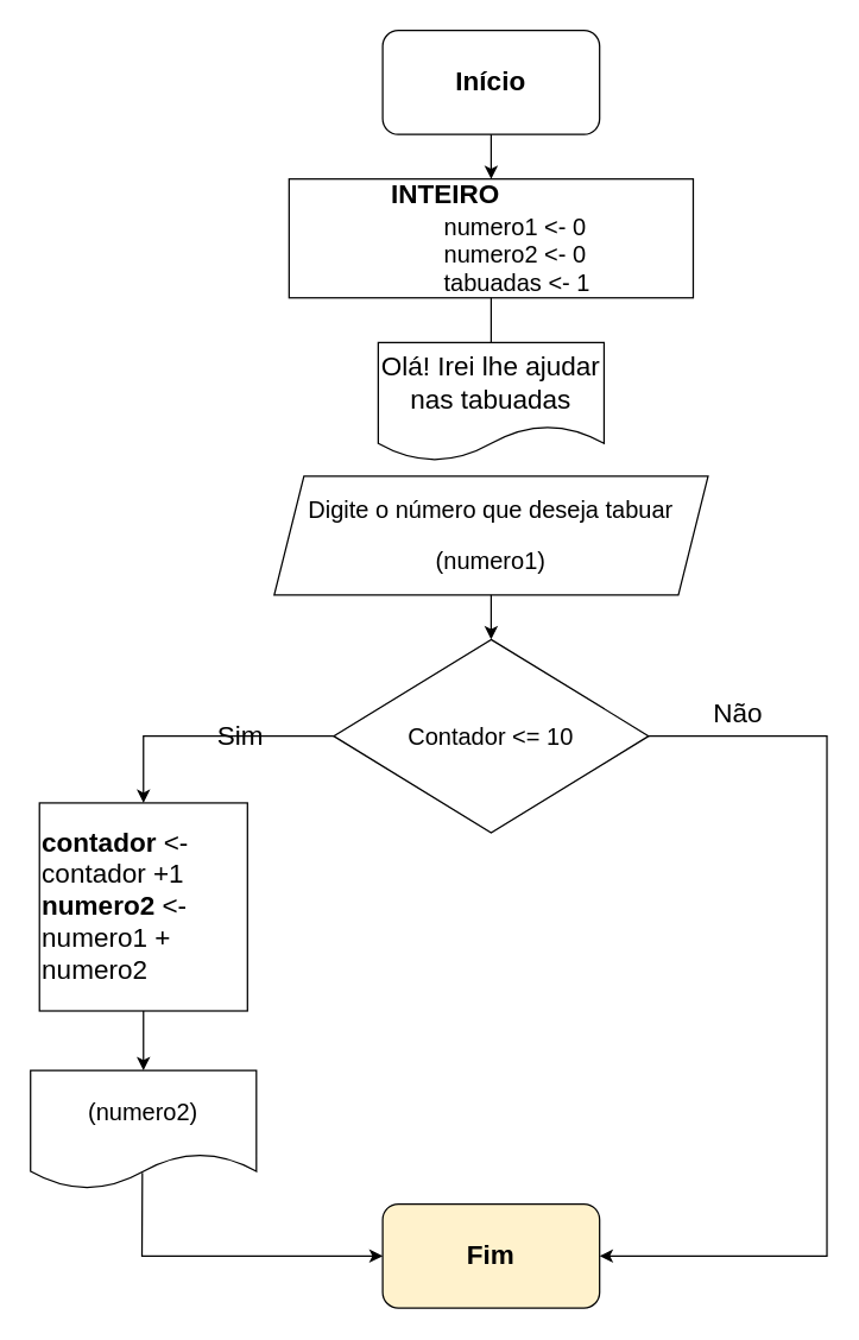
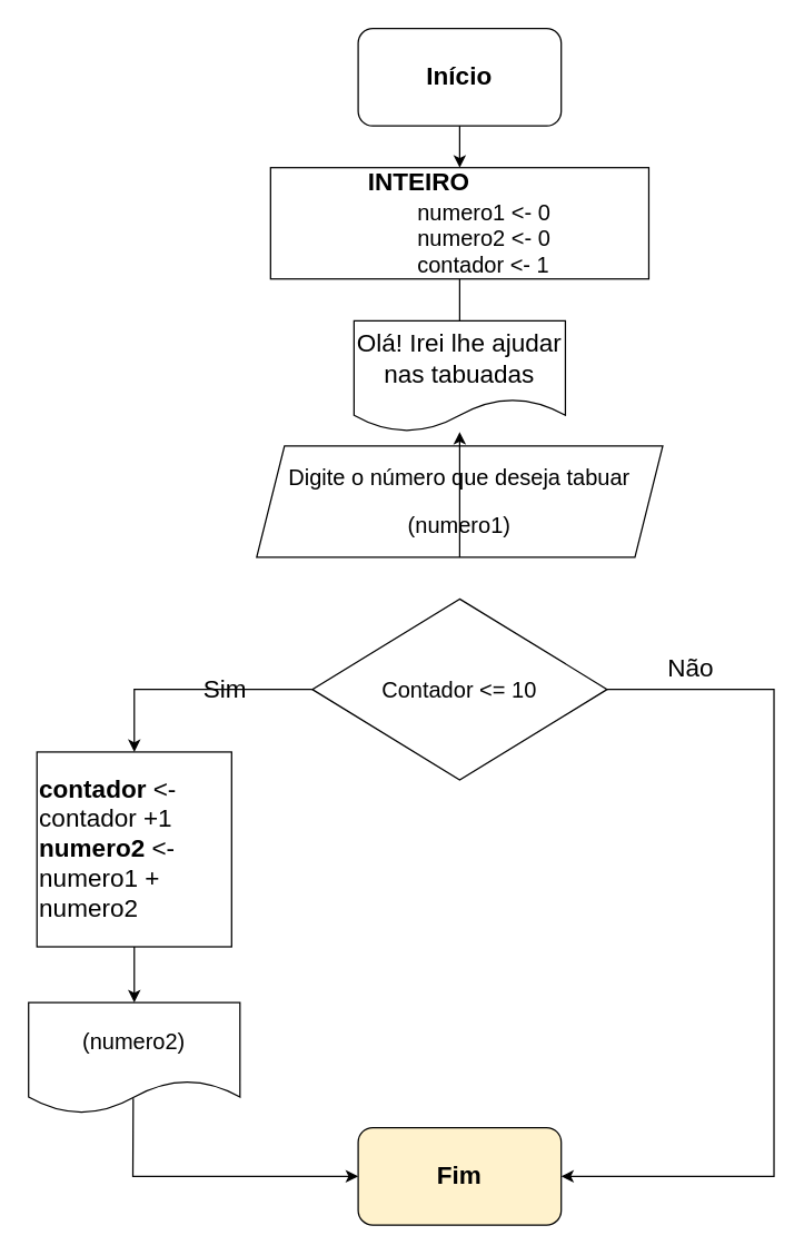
  <mxCell id="0" />
  <mxCell id="1" parent="0" />
  <mxCell id="2" value="&lt;font style=&quot;font-size: 18px;&quot;&gt;&lt;b&gt;Início&lt;/b&gt;&lt;/font&gt;" style="rounded=1;whiteSpace=wrap;html=1;" vertex="1" parent="1"><mxGeometry x="257" y="20" width="146" height="70" as="geometry" /></mxCell>
  <mxCell id="3" value="&lt;b&gt;&lt;font style=&quot;font-size: 18px;&quot;&gt;Fim&lt;/font&gt;&lt;/b&gt;" style="rounded=1;whiteSpace=wrap;html=1;fillColor=#fff2cc;" vertex="1" parent="1"><mxGeometry x="257" y="810" width="146" height="70" as="geometry" /></mxCell>
- <mxCell id="4" value="&lt;div align=&quot;left&quot;&gt;&lt;font style=&quot;font-size: 18px;&quot;&gt;&lt;b&gt;INTEIRO&lt;/b&gt;&lt;/font&gt;&lt;/div&gt;&lt;div align=&quot;left&quot;&gt;&lt;font size=&quot;3&quot;&gt;&lt;b&gt;&lt;span style=&quot;white-space: pre;&quot;&gt;&#09;&lt;/span&gt;&lt;/b&gt;numero1 &amp;lt;- 0&lt;br&gt;&lt;span style=&quot;white-space: pre;&quot;&gt;&#09;&lt;/span&gt;numero2 &amp;lt;- 0&lt;br&gt;&lt;span style=&quot;white-space: pre;&quot;&gt;&#09;&lt;/span&gt;tabuadas &amp;lt;- 1&lt;b&gt;&lt;br&gt;&lt;/b&gt;&lt;/font&gt;&lt;/div&gt;" style="rounded=0;whiteSpace=wrap;html=1;" vertex="1" parent="1"><mxGeometry x="194" y="120" width="272" height="80" as="geometry" /></mxCell>
+ <mxCell id="4" value="&lt;div align=&quot;left&quot;&gt;&lt;font style=&quot;font-size: 18px;&quot;&gt;&lt;b&gt;INTEIRO&lt;/b&gt;&lt;/font&gt;&lt;/div&gt;&lt;div align=&quot;left&quot;&gt;&lt;font size=&quot;3&quot;&gt;&lt;b&gt;&lt;span style=&quot;white-space: pre;&quot;&gt;&#09;&lt;/span&gt;&lt;/b&gt;numero1 &amp;lt;- 0&lt;br&gt;&lt;span style=&quot;white-space: pre;&quot;&gt;&#09;&lt;/span&gt;numero2 &amp;lt;- 0&lt;br&gt;&lt;span style=&quot;white-space: pre;&quot;&gt;&#09;&lt;/span&gt;contador &amp;lt;- 1&lt;b&gt;&lt;br&gt;&lt;/b&gt;&lt;/font&gt;&lt;/div&gt;" style="rounded=0;whiteSpace=wrap;html=1;" vertex="1" parent="1"><mxGeometry x="194" y="120" width="272" height="80" as="geometry" /></mxCell>
  <mxCell id="5" value="" style="endArrow=classic;html=1;rounded=0;exitX=0.5;exitY=1;exitDx=0;exitDy=0;entryX=0.5;entryY=0;entryDx=0;entryDy=0;" edge="1" parent="1" source="2" target="4"><mxGeometry width="50" height="50" relative="1" as="geometry"><mxPoint x="376" y="170" as="sourcePoint" /><mxPoint x="426" y="120" as="targetPoint" /></mxGeometry></mxCell>
  <mxCell id="6" value="&lt;font style=&quot;font-size: 18px;&quot;&gt;Olá! Irei lhe ajudar nas tabuadas&lt;/font&gt;" style="shape=document;whiteSpace=wrap;html=1;boundedLbl=1;" vertex="1" parent="1"><mxGeometry x="254" y="230" width="152" height="80" as="geometry" /></mxCell>
  <mxCell id="7" value="" style="endArrow=none;html=1;rounded=0;entryX=0.5;entryY=0;entryDx=0;entryDy=0;exitX=0.5;exitY=1;exitDx=0;exitDy=0;" edge="1" parent="1" source="4" target="6"><mxGeometry width="50" height="50" relative="1" as="geometry"><mxPoint x="330" y="210" as="sourcePoint" /><mxPoint x="329" y="230" as="targetPoint" /></mxGeometry></mxCell>
  <mxCell id="8" value="&lt;div&gt;&lt;font size=&quot;3&quot;&gt;Digite o número que deseja tabuar&lt;/font&gt;&lt;/div&gt;&lt;br&gt;&lt;font size=&quot;3&quot;&gt;(numero1)&lt;/font&gt;" style="shape=parallelogram;perimeter=parallelogramPerimeter;whiteSpace=wrap;html=1;fixedSize=1;" vertex="1" parent="1"><mxGeometry x="184" y="320" width="292" height="80" as="geometry" /></mxCell>
  <mxCell id="9" value="&lt;font size=&quot;3&quot;&gt;Contador &amp;lt;= 10&lt;br&gt;&lt;/font&gt;" style="rhombus;whiteSpace=wrap;html=1;" vertex="1" parent="1"><mxGeometry x="224" y="430" width="212" height="130" as="geometry" /></mxCell>
- <mxCell id="10" value="" style="endArrow=classic;html=1;rounded=0;entryX=0.5;entryY=0;entryDx=0;entryDy=0;exitX=0.5;exitY=1;exitDx=0;exitDy=0;" edge="1" parent="1" source="8" target="9"><mxGeometry width="50" height="50" relative="1" as="geometry"><mxPoint x="326" y="450" as="sourcePoint" /><mxPoint x="376" y="400" as="targetPoint" /></mxGeometry></mxCell>
+ <mxCell id="10" value="" style="endArrow=classic;html=1;rounded=0;exitX=0.5;exitY=1;exitDx=0;exitDy=0;" edge="1" parent="1" source="8" target="6"><mxGeometry width="50" height="50" relative="1" as="geometry"><mxPoint x="326" y="450" as="sourcePoint" /><mxPoint x="376" y="400" as="targetPoint" /></mxGeometry></mxCell>
  <mxCell id="11" value="" style="endArrow=classic;html=1;rounded=0;exitX=0;exitY=0.5;exitDx=0;exitDy=0;entryX=0.5;entryY=0;entryDx=0;entryDy=0;" edge="1" parent="1" source="9" target="15"><mxGeometry width="50" height="50" relative="1" as="geometry"><mxPoint x="226" y="560" as="sourcePoint" /><mxPoint x="96" y="610" as="targetPoint" /><Array as="points"><mxPoint x="96" y="495" /></Array></mxGeometry></mxCell>
  <mxCell id="12" value="&lt;font style=&quot;font-size: 18px;&quot;&gt;Sim&lt;/font&gt;" style="text;html=1;align=center;verticalAlign=middle;resizable=0;points=[];autosize=1;strokeColor=none;fillColor=none;" vertex="1" parent="1"><mxGeometry x="136" y="475" width="50" height="40" as="geometry" /></mxCell>
  <mxCell id="13" value="" style="endArrow=classic;html=1;rounded=0;exitX=1;exitY=0.5;exitDx=0;exitDy=0;entryX=1;entryY=0.5;entryDx=0;entryDy=0;" edge="1" parent="1" source="9" target="3"><mxGeometry width="50" height="50" relative="1" as="geometry"><mxPoint x="436" y="560" as="sourcePoint" /><mxPoint x="406" y="820" as="targetPoint" /><Array as="points"><mxPoint x="556" y="495" /><mxPoint x="556" y="845" /></Array></mxGeometry></mxCell>
  <mxCell id="14" value="&lt;font style=&quot;font-size: 18px;&quot;&gt;Não&lt;/font&gt;" style="text;html=1;align=center;verticalAlign=middle;resizable=0;points=[];autosize=1;strokeColor=none;fillColor=none;" vertex="1" parent="1"><mxGeometry x="466" y="460" width="60" height="40" as="geometry" /></mxCell>
  <mxCell id="15" value="&lt;div align=&quot;left&quot;&gt;&lt;font style=&quot;font-size: 18px;&quot;&gt;&lt;b&gt;contador&lt;/b&gt; &amp;lt;- contador +1&lt;/font&gt;&lt;/div&gt;&lt;div align=&quot;left&quot;&gt;&lt;font style=&quot;font-size: 18px;&quot;&gt;&lt;b&gt;numero2&lt;/b&gt; &amp;lt;- numero1 + numero2&lt;br&gt;&lt;/font&gt;&lt;/div&gt;" style="whiteSpace=wrap;html=1;aspect=fixed;align=left;" vertex="1" parent="1"><mxGeometry x="26" y="540" width="140" height="140" as="geometry" /></mxCell>
  <mxCell id="16" value="&lt;font size=&quot;3&quot;&gt;(numero2)&lt;/font&gt;" style="shape=document;whiteSpace=wrap;html=1;boundedLbl=1;" vertex="1" parent="1"><mxGeometry x="20" y="720" width="152" height="80" as="geometry" /></mxCell>
  <mxCell id="17" value="" style="endArrow=classic;html=1;rounded=0;entryX=0.5;entryY=0;entryDx=0;entryDy=0;exitX=0.5;exitY=1;exitDx=0;exitDy=0;" edge="1" parent="1" source="15" target="16"><mxGeometry width="50" height="50" relative="1" as="geometry"><mxPoint x="96" y="690" as="sourcePoint" /><mxPoint x="146" y="640" as="targetPoint" /></mxGeometry></mxCell>
  <mxCell id="18" value="" style="endArrow=classic;html=1;rounded=0;exitX=0.495;exitY=0.863;exitDx=0;exitDy=0;exitPerimeter=0;entryX=0;entryY=0.5;entryDx=0;entryDy=0;" edge="1" parent="1" source="16" target="3"><mxGeometry width="50" height="50" relative="1" as="geometry"><mxPoint x="106" y="800" as="sourcePoint" /><mxPoint x="156" y="750" as="targetPoint" /><Array as="points"><mxPoint x="95" y="845" /></Array></mxGeometry></mxCell>
